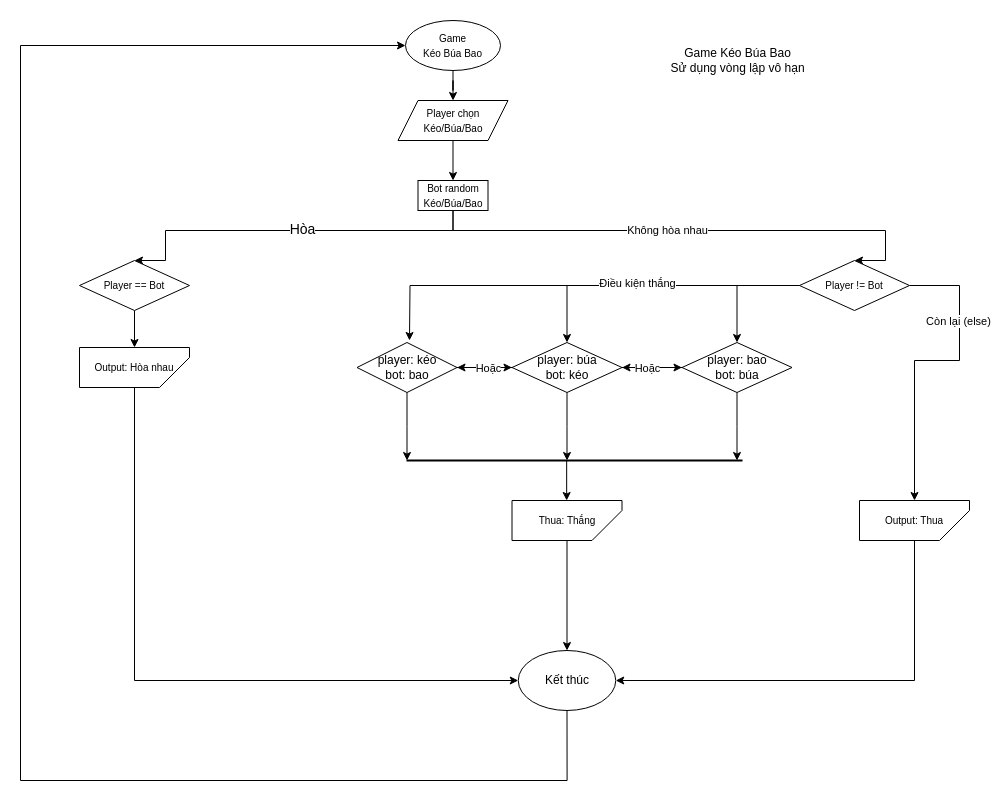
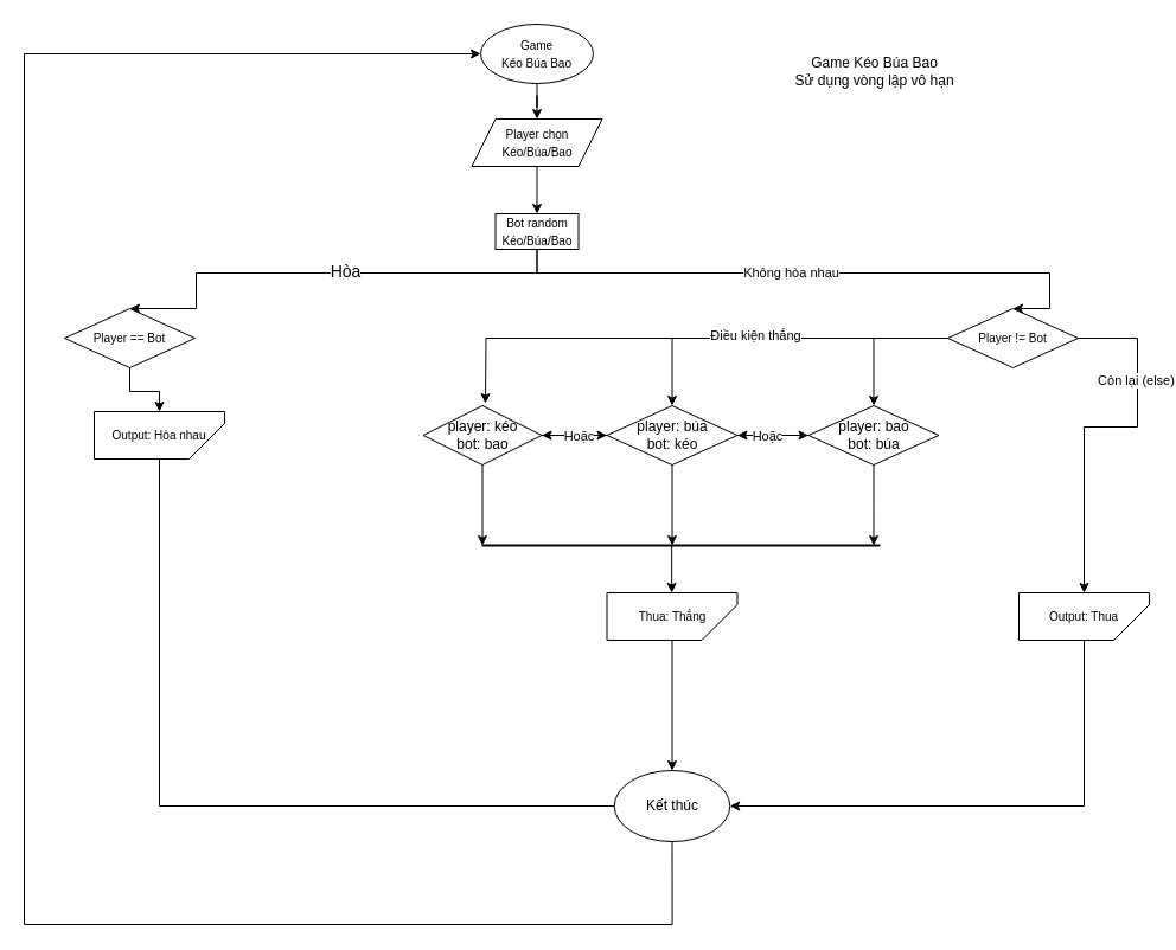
  <mxCell id="0" />
  <mxCell id="1" parent="0" />
  <mxCell id="2" style="edgeStyle=orthogonalEdgeStyle;rounded=0;orthogonalLoop=1;jettySize=auto;html=1;entryX=0.5;entryY=0;entryDx=0;entryDy=0;" edge="1" parent="1" source="6" target="12"><mxGeometry relative="1" as="geometry"><Array as="points"><mxPoint x="453" y="230" /><mxPoint x="165" y="230" /></Array></mxGeometry></mxCell>
  <mxCell id="3" value="&lt;font style=&quot;font-size: 14px;&quot;&gt;Hòa&lt;/font&gt;" style="edgeLabel;html=1;align=center;verticalAlign=middle;resizable=0;points=[];" connectable="0" vertex="1" parent="2"><mxGeometry x="-0.074" y="-2" relative="1" as="geometry"><mxPoint as="offset" /></mxGeometry></mxCell>
  <mxCell id="4" style="edgeStyle=orthogonalEdgeStyle;rounded=0;orthogonalLoop=1;jettySize=auto;html=1;entryX=0.5;entryY=0;entryDx=0;entryDy=0;" edge="1" parent="1" source="6" target="19"><mxGeometry relative="1" as="geometry"><Array as="points"><mxPoint x="452" y="230" /><mxPoint x="885" y="230" /></Array></mxGeometry></mxCell>
  <mxCell id="5" value="Không hòa nhau" style="edgeLabel;html=1;align=center;verticalAlign=middle;resizable=0;points=[];" connectable="0" vertex="1" parent="4"><mxGeometry x="-0.09" y="1" relative="1" as="geometry"><mxPoint as="offset" /></mxGeometry></mxCell>
  <mxCell id="6" value="&lt;font style=&quot;font-size: 10px;&quot;&gt;Bot random&lt;br&gt;Kéo/Búa/Bao&lt;/font&gt;" style="rounded=0;whiteSpace=wrap;html=1;" vertex="1" parent="1"><mxGeometry x="417.5" y="180" width="70" height="30" as="geometry" /></mxCell>
  <mxCell id="7" style="edgeStyle=orthogonalEdgeStyle;rounded=0;orthogonalLoop=1;jettySize=auto;html=1;entryX=0.5;entryY=0;entryDx=0;entryDy=0;" edge="1" parent="1" source="8" target="10"><mxGeometry relative="1" as="geometry" /></mxCell>
  <mxCell id="8" value="&lt;font style=&quot;font-size: 10px;&quot;&gt;Game&lt;br&gt;Kéo Búa Bao&lt;/font&gt;" style="ellipse;whiteSpace=wrap;html=1;" vertex="1" parent="1"><mxGeometry x="405" y="20" width="95" height="50" as="geometry" /></mxCell>
  <mxCell id="9" style="edgeStyle=orthogonalEdgeStyle;rounded=0;orthogonalLoop=1;jettySize=auto;html=1;entryX=0.5;entryY=0;entryDx=0;entryDy=0;" edge="1" parent="1" source="10" target="6"><mxGeometry relative="1" as="geometry" /></mxCell>
  <mxCell id="10" value="&lt;font style=&quot;font-size: 10px;&quot;&gt;Player chọn&lt;br&gt;Kéo/Búa/Bao&lt;/font&gt;" style="shape=parallelogram;perimeter=parallelogramPerimeter;whiteSpace=wrap;html=1;fixedSize=1;align=center;" vertex="1" parent="1"><mxGeometry x="397.5" y="100" width="110" height="40" as="geometry" /></mxCell>
  <mxCell id="11" style="edgeStyle=orthogonalEdgeStyle;rounded=0;orthogonalLoop=1;jettySize=auto;html=1;entryX=1;entryY=0.5;entryDx=0;entryDy=0;entryPerimeter=0;" edge="1" parent="1" source="12" target="21"><mxGeometry relative="1" as="geometry" /></mxCell>
- <mxCell id="12" value="&lt;font style=&quot;font-size: 10px;&quot;&gt;Player == Bot&lt;/font&gt;" style="rhombus;whiteSpace=wrap;html=1;" vertex="1" parent="1"><mxGeometry x="79" y="260" width="110" height="50" as="geometry" /></mxCell>
+ <mxCell id="12" value="&lt;font style=&quot;font-size: 10px;&quot;&gt;Player == Bot&lt;/font&gt;" style="rhombus;whiteSpace=wrap;html=1;" vertex="1" parent="1"><mxGeometry x="54" y="260" width="110" height="50" as="geometry" /></mxCell>
  <mxCell id="13" style="edgeStyle=orthogonalEdgeStyle;rounded=0;orthogonalLoop=1;jettySize=auto;html=1;entryX=0;entryY=0.5;entryDx=0;entryDy=0;" edge="1" parent="1" source="19" target="30"><mxGeometry relative="1" as="geometry" /></mxCell>
  <mxCell id="14" style="edgeStyle=orthogonalEdgeStyle;rounded=0;orthogonalLoop=1;jettySize=auto;html=1;" edge="1" parent="1" source="19"><mxGeometry relative="1" as="geometry"><mxPoint x="409" y="340" as="targetPoint" /></mxGeometry></mxCell>
  <mxCell id="15" value="Điều kiện thắng" style="edgeLabel;html=1;align=center;verticalAlign=middle;resizable=0;points=[];" connectable="0" vertex="1" parent="14"><mxGeometry x="-0.268" y="-3" relative="1" as="geometry"><mxPoint as="offset" /></mxGeometry></mxCell>
  <mxCell id="16" style="edgeStyle=orthogonalEdgeStyle;rounded=0;orthogonalLoop=1;jettySize=auto;html=1;entryX=0;entryY=0.5;entryDx=0;entryDy=0;" edge="1" parent="1" source="19" target="34"><mxGeometry relative="1" as="geometry"><Array as="points"><mxPoint x="737" y="285" /></Array></mxGeometry></mxCell>
  <mxCell id="17" style="edgeStyle=orthogonalEdgeStyle;rounded=0;orthogonalLoop=1;jettySize=auto;html=1;entryX=1;entryY=0.5;entryDx=0;entryDy=0;entryPerimeter=0;" edge="1" parent="1" source="19" target="40"><mxGeometry relative="1" as="geometry"><mxPoint x="969" y="340" as="targetPoint" /><Array as="points"><mxPoint x="959" y="285" /><mxPoint x="959" y="360" /><mxPoint x="914" y="360" /></Array></mxGeometry></mxCell>
  <mxCell id="18" value="Còn lại (else)" style="edgeLabel;html=1;align=center;verticalAlign=middle;resizable=0;points=[];" connectable="0" vertex="1" parent="17"><mxGeometry x="-0.232" y="-2" relative="1" as="geometry"><mxPoint y="-34" as="offset" /></mxGeometry></mxCell>
  <mxCell id="19" value="&lt;font style=&quot;font-size: 10px;&quot;&gt;Player != Bot&lt;/font&gt;" style="rhombus;whiteSpace=wrap;html=1;" vertex="1" parent="1"><mxGeometry x="799" y="260" width="110" height="50" as="geometry" /></mxCell>
- <mxCell id="20" style="edgeStyle=orthogonalEdgeStyle;rounded=0;orthogonalLoop=1;jettySize=auto;html=1;entryX=0;entryY=0.5;entryDx=0;entryDy=0;" edge="1" parent="1" source="21" target="42"><mxGeometry relative="1" as="geometry"><Array as="points"><mxPoint x="134" y="680" /></Array></mxGeometry></mxCell>
+ <mxCell id="20" style="edgeStyle=orthogonalEdgeStyle;rounded=0;orthogonalLoop=1;jettySize=auto;html=1;entryX=0;entryY=0.5;entryDx=0;entryDy=0;endArrow=none;" edge="1" parent="1" source="21" target="42"><mxGeometry relative="1" as="geometry"><Array as="points"><mxPoint x="134" y="680" /></Array></mxGeometry></mxCell>
  <mxCell id="21" value="&lt;font style=&quot;font-size: 10px;&quot;&gt;Output: Hòa nhau&lt;/font&gt;" style="shape=card;whiteSpace=wrap;html=1;flipH=0;flipV=1;direction=south;" vertex="1" parent="1"><mxGeometry x="79" y="347" width="110" height="40" as="geometry" /></mxCell>
  <mxCell id="22" style="edgeStyle=orthogonalEdgeStyle;rounded=0;orthogonalLoop=1;jettySize=auto;html=1;entryX=0.5;entryY=1;entryDx=0;entryDy=0;" edge="1" parent="1" source="24" target="30"><mxGeometry relative="1" as="geometry" /></mxCell>
  <mxCell id="23" style="edgeStyle=orthogonalEdgeStyle;rounded=0;orthogonalLoop=1;jettySize=auto;html=1;" edge="1" parent="1" source="24"><mxGeometry relative="1" as="geometry"><mxPoint x="406.5" y="460" as="targetPoint" /></mxGeometry></mxCell>
  <mxCell id="24" value="player: kéo&lt;br style=&quot;border-color: var(--border-color);&quot;&gt;bot: bao" style="rhombus;whiteSpace=wrap;html=1;flipV=1;flipH=1;direction=south;rotation=0;" vertex="1" parent="1"><mxGeometry x="356.5" y="342" width="100" height="50" as="geometry" /></mxCell>
  <mxCell id="25" style="edgeStyle=orthogonalEdgeStyle;rounded=0;orthogonalLoop=1;jettySize=auto;html=1;exitX=0.5;exitY=1;exitDx=0;exitDy=0;" edge="1" parent="1" source="30" target="24"><mxGeometry relative="1" as="geometry" /></mxCell>
  <mxCell id="26" value="Hoặc" style="edgeLabel;html=1;align=center;verticalAlign=middle;resizable=0;points=[];" connectable="0" vertex="1" parent="25"><mxGeometry x="-0.113" relative="1" as="geometry"><mxPoint as="offset" /></mxGeometry></mxCell>
  <mxCell id="27" style="edgeStyle=orthogonalEdgeStyle;rounded=0;orthogonalLoop=1;jettySize=auto;html=1;exitX=0.5;exitY=0;exitDx=0;exitDy=0;entryX=0.5;entryY=0;entryDx=0;entryDy=0;" edge="1" parent="1" source="30" target="30"><mxGeometry relative="1" as="geometry" /></mxCell>
  <mxCell id="28" style="edgeStyle=orthogonalEdgeStyle;rounded=0;orthogonalLoop=1;jettySize=auto;html=1;entryX=0.5;entryY=1;entryDx=0;entryDy=0;" edge="1" parent="1" source="30" target="34"><mxGeometry relative="1" as="geometry" /></mxCell>
  <mxCell id="29" style="edgeStyle=orthogonalEdgeStyle;rounded=0;orthogonalLoop=1;jettySize=auto;html=1;" edge="1" parent="1" source="30"><mxGeometry relative="1" as="geometry"><mxPoint x="566.5" y="460" as="targetPoint" /></mxGeometry></mxCell>
  <mxCell id="30" value="player: búa&lt;br style=&quot;border-color: var(--border-color);&quot;&gt;bot: kéo" style="rhombus;whiteSpace=wrap;html=1;flipV=1;flipH=1;direction=south;rotation=0;" vertex="1" parent="1"><mxGeometry x="511.5" y="342" width="110" height="50" as="geometry" /></mxCell>
  <mxCell id="31" style="edgeStyle=orthogonalEdgeStyle;rounded=0;orthogonalLoop=1;jettySize=auto;html=1;" edge="1" parent="1" source="34" target="30"><mxGeometry relative="1" as="geometry" /></mxCell>
  <mxCell id="32" value="Hoặc" style="edgeLabel;html=1;align=center;verticalAlign=middle;resizable=0;points=[];" connectable="0" vertex="1" parent="31"><mxGeometry x="0.171" relative="1" as="geometry"><mxPoint as="offset" /></mxGeometry></mxCell>
  <mxCell id="33" style="edgeStyle=orthogonalEdgeStyle;rounded=0;orthogonalLoop=1;jettySize=auto;html=1;" edge="1" parent="1" source="34"><mxGeometry relative="1" as="geometry"><mxPoint x="736.5" y="460" as="targetPoint" /></mxGeometry></mxCell>
  <mxCell id="34" value="player: bao&lt;br style=&quot;border-color: var(--border-color);&quot;&gt;bot: búa" style="rhombus;whiteSpace=wrap;html=1;flipV=1;flipH=1;direction=south;rotation=0;" vertex="1" parent="1"><mxGeometry x="681.5" y="342" width="110" height="50" as="geometry" /></mxCell>
  <mxCell id="35" value="" style="html=1;rounded=0;endArrow=none;endFill=0;strokeWidth=2;" edge="1" parent="1"><mxGeometry width="100" relative="1" as="geometry"><mxPoint x="406" y="460" as="sourcePoint" /><mxPoint x="742" y="460" as="targetPoint" /></mxGeometry></mxCell>
  <mxCell id="36" style="edgeStyle=orthogonalEdgeStyle;rounded=0;orthogonalLoop=1;jettySize=auto;html=1;entryX=0.5;entryY=0;entryDx=0;entryDy=0;" edge="1" parent="1" source="37" target="42"><mxGeometry relative="1" as="geometry" /></mxCell>
  <mxCell id="37" value="&lt;font style=&quot;font-size: 10px;&quot;&gt;Thua: Thắng&lt;/font&gt;" style="shape=card;whiteSpace=wrap;html=1;flipH=0;flipV=1;direction=south;" vertex="1" parent="1"><mxGeometry x="511.5" y="500" width="110" height="40" as="geometry" /></mxCell>
  <mxCell id="38" value="" style="endArrow=classic;html=1;rounded=0;" edge="1" parent="1"><mxGeometry width="50" height="50" relative="1" as="geometry"><mxPoint x="566.16" y="460" as="sourcePoint" /><mxPoint x="566.16" y="500" as="targetPoint" /></mxGeometry></mxCell>
  <mxCell id="39" style="edgeStyle=orthogonalEdgeStyle;rounded=0;orthogonalLoop=1;jettySize=auto;html=1;entryX=1;entryY=0.5;entryDx=0;entryDy=0;" edge="1" parent="1" source="40" target="42"><mxGeometry relative="1" as="geometry"><Array as="points"><mxPoint x="914" y="680" /></Array></mxGeometry></mxCell>
  <mxCell id="40" value="&lt;font style=&quot;font-size: 10px;&quot;&gt;Output: Thua&lt;/font&gt;" style="shape=card;whiteSpace=wrap;html=1;flipH=0;flipV=1;direction=south;" vertex="1" parent="1"><mxGeometry x="859" y="500" width="110" height="40" as="geometry" /></mxCell>
  <mxCell id="41" style="edgeStyle=orthogonalEdgeStyle;rounded=0;orthogonalLoop=1;jettySize=auto;html=1;entryX=0;entryY=0.5;entryDx=0;entryDy=0;" edge="1" parent="1" source="42" target="8"><mxGeometry relative="1" as="geometry"><Array as="points"><mxPoint x="567" y="780" /><mxPoint x="20" y="780" /><mxPoint x="20" y="45" /></Array></mxGeometry></mxCell>
  <mxCell id="42" value="Kết thúc" style="ellipse;whiteSpace=wrap;html=1;" vertex="1" parent="1"><mxGeometry x="517.75" y="650" width="97.5" height="60" as="geometry" /></mxCell>
  <mxCell id="43" value="Game Kéo Búa Bao&lt;br&gt;Sử dụng vòng lập vô hạn" style="text;html=1;align=center;verticalAlign=middle;resizable=0;points=[];autosize=1;strokeColor=none;fillColor=none;" vertex="1" parent="1"><mxGeometry x="656.5" y="40" width="160" height="40" as="geometry" /></mxCell>
